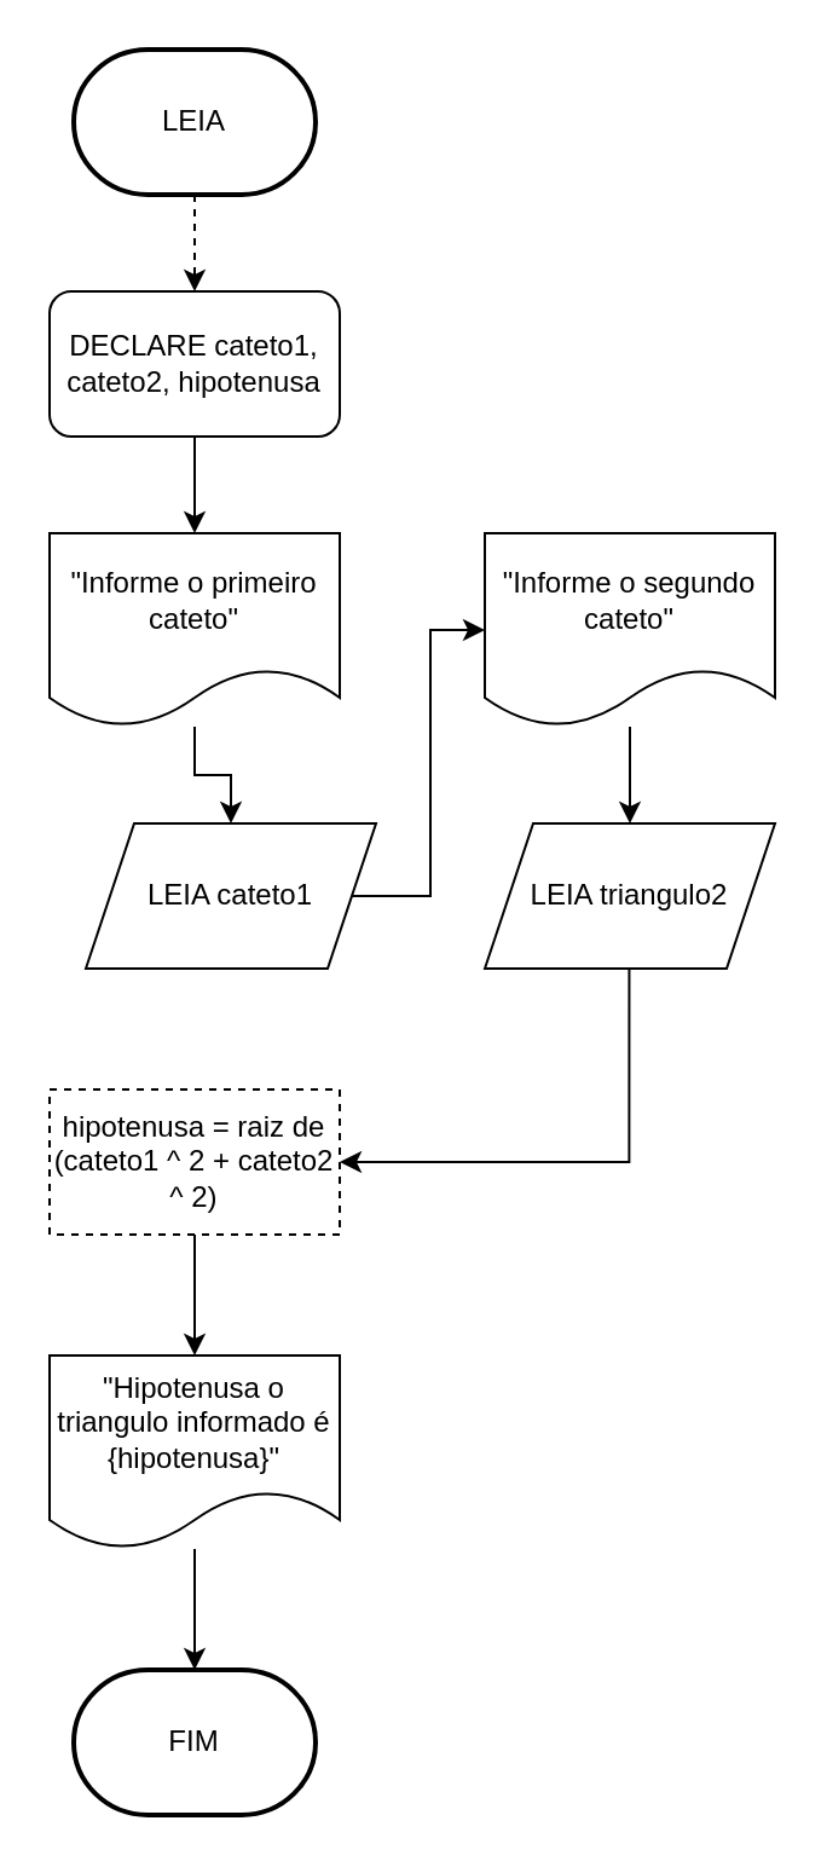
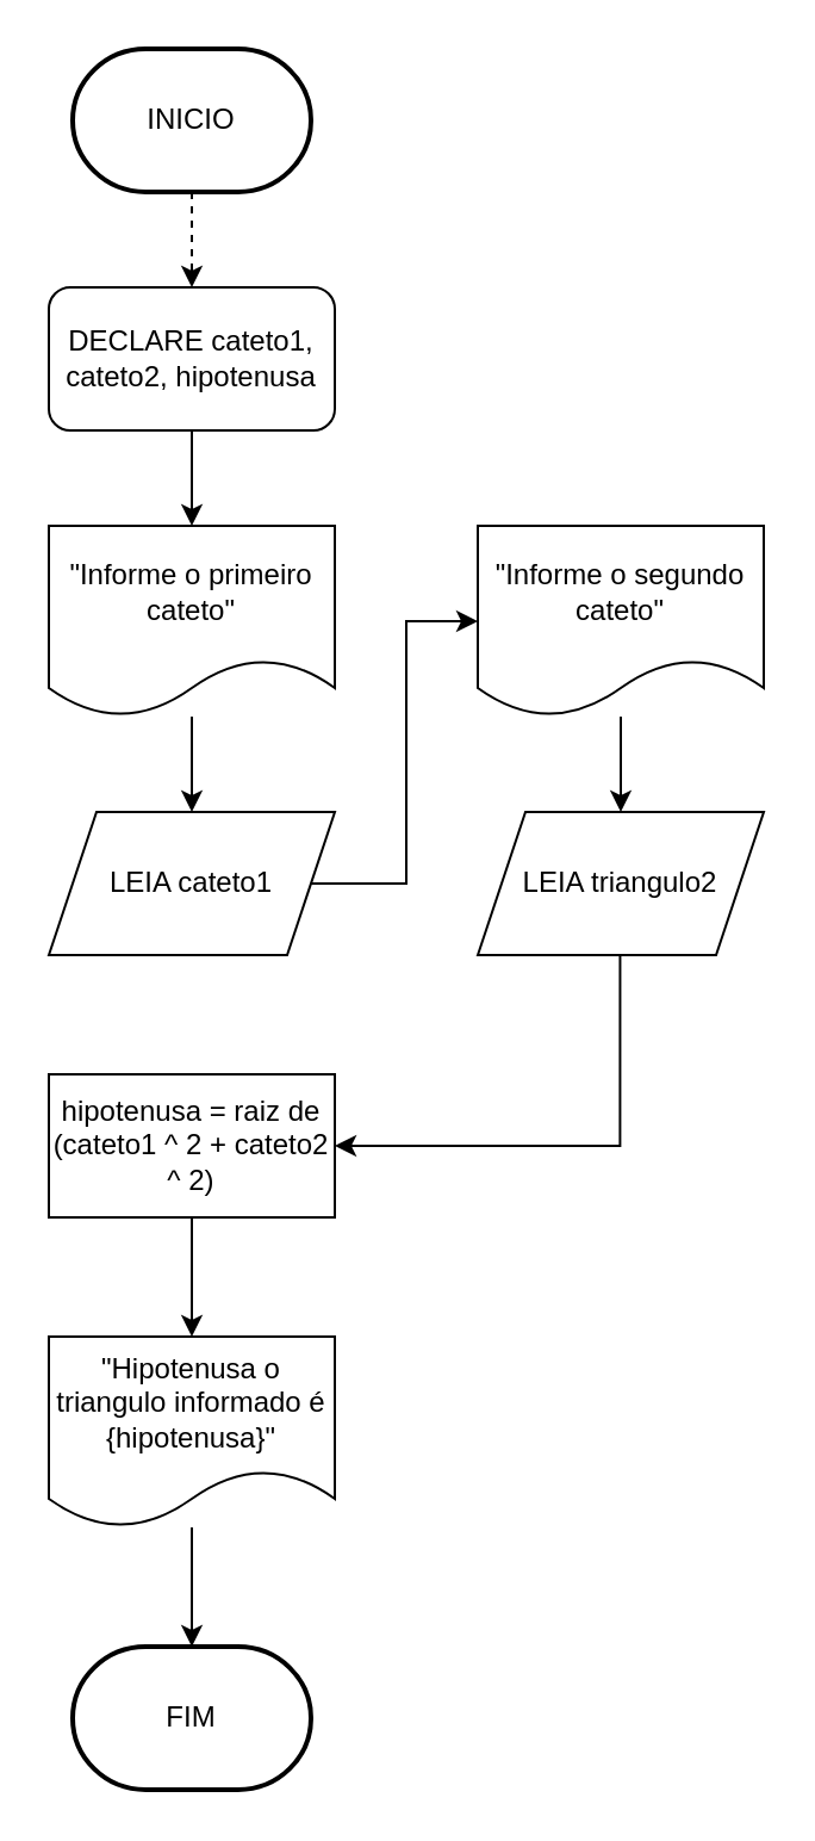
  <mxCell id="0" />
  <mxCell id="1" parent="0" />
  <mxCell id="2" value="FIM" style="strokeWidth=2;html=1;shape=mxgraph.flowchart.terminator;whiteSpace=wrap;" vertex="1" parent="1"><mxGeometry x="30" y="690" width="100" height="60" as="geometry" /></mxCell>
  <mxCell id="3" value="" style="edgeStyle=orthogonalEdgeStyle;rounded=0;orthogonalLoop=1;jettySize=auto;html=1;dashed=1;" edge="1" parent="1" source="4" target="6"><mxGeometry relative="1" as="geometry" /></mxCell>
- <mxCell id="4" value="LEIA" style="strokeWidth=2;html=1;shape=mxgraph.flowchart.terminator;whiteSpace=wrap;" vertex="1" parent="1"><mxGeometry x="30" y="20" width="100" height="60" as="geometry" /></mxCell>
+ <mxCell id="4" value="INICIO" style="strokeWidth=2;html=1;shape=mxgraph.flowchart.terminator;whiteSpace=wrap;" vertex="1" parent="1"><mxGeometry x="30" y="20" width="100" height="60" as="geometry" /></mxCell>
  <mxCell id="5" value="" style="edgeStyle=orthogonalEdgeStyle;rounded=0;orthogonalLoop=1;jettySize=auto;html=1;" edge="1" parent="1" source="6" target="8"><mxGeometry relative="1" as="geometry" /></mxCell>
  <mxCell id="6" value="DECLARE cateto1, cateto2, hipotenusa" style="whiteSpace=wrap;html=1;rounded=1;" vertex="1" parent="1"><mxGeometry x="20" y="120" width="120" height="60" as="geometry" /></mxCell>
  <mxCell id="7" value="" style="edgeStyle=orthogonalEdgeStyle;rounded=0;orthogonalLoop=1;jettySize=auto;html=1;" edge="1" parent="1" source="8" target="10"><mxGeometry relative="1" as="geometry" /></mxCell>
  <mxCell id="8" value="&quot;Informe o primeiro cateto&quot;" style="shape=document;whiteSpace=wrap;html=1;boundedLbl=1;" vertex="1" parent="1"><mxGeometry x="20" y="220" width="120" height="80" as="geometry" /></mxCell>
  <mxCell id="9" style="edgeStyle=orthogonalEdgeStyle;rounded=0;orthogonalLoop=1;jettySize=auto;html=1;entryX=0;entryY=0.5;entryDx=0;entryDy=0;" edge="1" parent="1" source="10" target="16"><mxGeometry relative="1" as="geometry" /></mxCell>
- <mxCell id="10" value="LEIA cateto1" style="shape=parallelogram;perimeter=parallelogramPerimeter;whiteSpace=wrap;html=1;fixedSize=1;" vertex="1" parent="1"><mxGeometry x="35" y="340" width="120" height="60" as="geometry" /></mxCell>
+ <mxCell id="10" value="LEIA cateto1" style="shape=parallelogram;perimeter=parallelogramPerimeter;whiteSpace=wrap;html=1;fixedSize=1;" vertex="1" parent="1"><mxGeometry x="20" y="340" width="120" height="60" as="geometry" /></mxCell>
  <mxCell id="11" value="" style="edgeStyle=orthogonalEdgeStyle;rounded=0;orthogonalLoop=1;jettySize=auto;html=1;" edge="1" parent="1" source="12" target="14"><mxGeometry relative="1" as="geometry" /></mxCell>
- <mxCell id="12" value="hipotenusa = raiz de (cateto1 ^ 2 + cateto2 ^ 2)" style="rounded=0;whiteSpace=wrap;html=1;dashed=1;" vertex="1" parent="1"><mxGeometry x="20" y="450" width="120" height="60" as="geometry" /></mxCell>
+ <mxCell id="12" value="hipotenusa = raiz de (cateto1 ^ 2 + cateto2 ^ 2)" style="rounded=0;whiteSpace=wrap;html=1;" vertex="1" parent="1"><mxGeometry x="20" y="450" width="120" height="60" as="geometry" /></mxCell>
  <mxCell id="13" value="" style="edgeStyle=orthogonalEdgeStyle;rounded=0;orthogonalLoop=1;jettySize=auto;html=1;" edge="1" parent="1" source="14" target="2"><mxGeometry relative="1" as="geometry" /></mxCell>
  <mxCell id="14" value="&quot;Hipotenusa o triangulo informado é {hipotenusa}&quot;" style="shape=document;whiteSpace=wrap;html=1;boundedLbl=1;" vertex="1" parent="1"><mxGeometry x="20" y="560" width="120" height="80" as="geometry" /></mxCell>
  <mxCell id="15" value="" style="edgeStyle=orthogonalEdgeStyle;rounded=0;orthogonalLoop=1;jettySize=auto;html=1;" edge="1" parent="1" source="16" target="17"><mxGeometry relative="1" as="geometry" /></mxCell>
  <mxCell id="16" value="&quot;Informe o segundo cateto&quot;" style="shape=document;whiteSpace=wrap;html=1;boundedLbl=1;" vertex="1" parent="1"><mxGeometry x="200" y="220" width="120" height="80" as="geometry" /></mxCell>
  <mxCell id="17" value="LEIA triangulo2" style="shape=parallelogram;perimeter=parallelogramPerimeter;whiteSpace=wrap;html=1;fixedSize=1;" vertex="1" parent="1"><mxGeometry x="200" y="340" width="120" height="60" as="geometry" /></mxCell>
  <mxCell id="18" style="edgeStyle=orthogonalEdgeStyle;rounded=0;orthogonalLoop=1;jettySize=auto;html=1;entryX=1;entryY=0.5;entryDx=0;entryDy=0;" edge="1" parent="1" target="12"><mxGeometry relative="1" as="geometry"><mxPoint x="259.72" y="490" as="targetPoint" /><mxPoint x="259.72" y="400" as="sourcePoint" /><Array as="points"><mxPoint x="260" y="480" /></Array></mxGeometry></mxCell>
  <mxCell id="19" value="&amp;nbsp;" style="text;whiteSpace=wrap;html=1;" vertex="1" parent="1"><mxGeometry x="250" y="580" width="40" height="40" as="geometry" /></mxCell>
